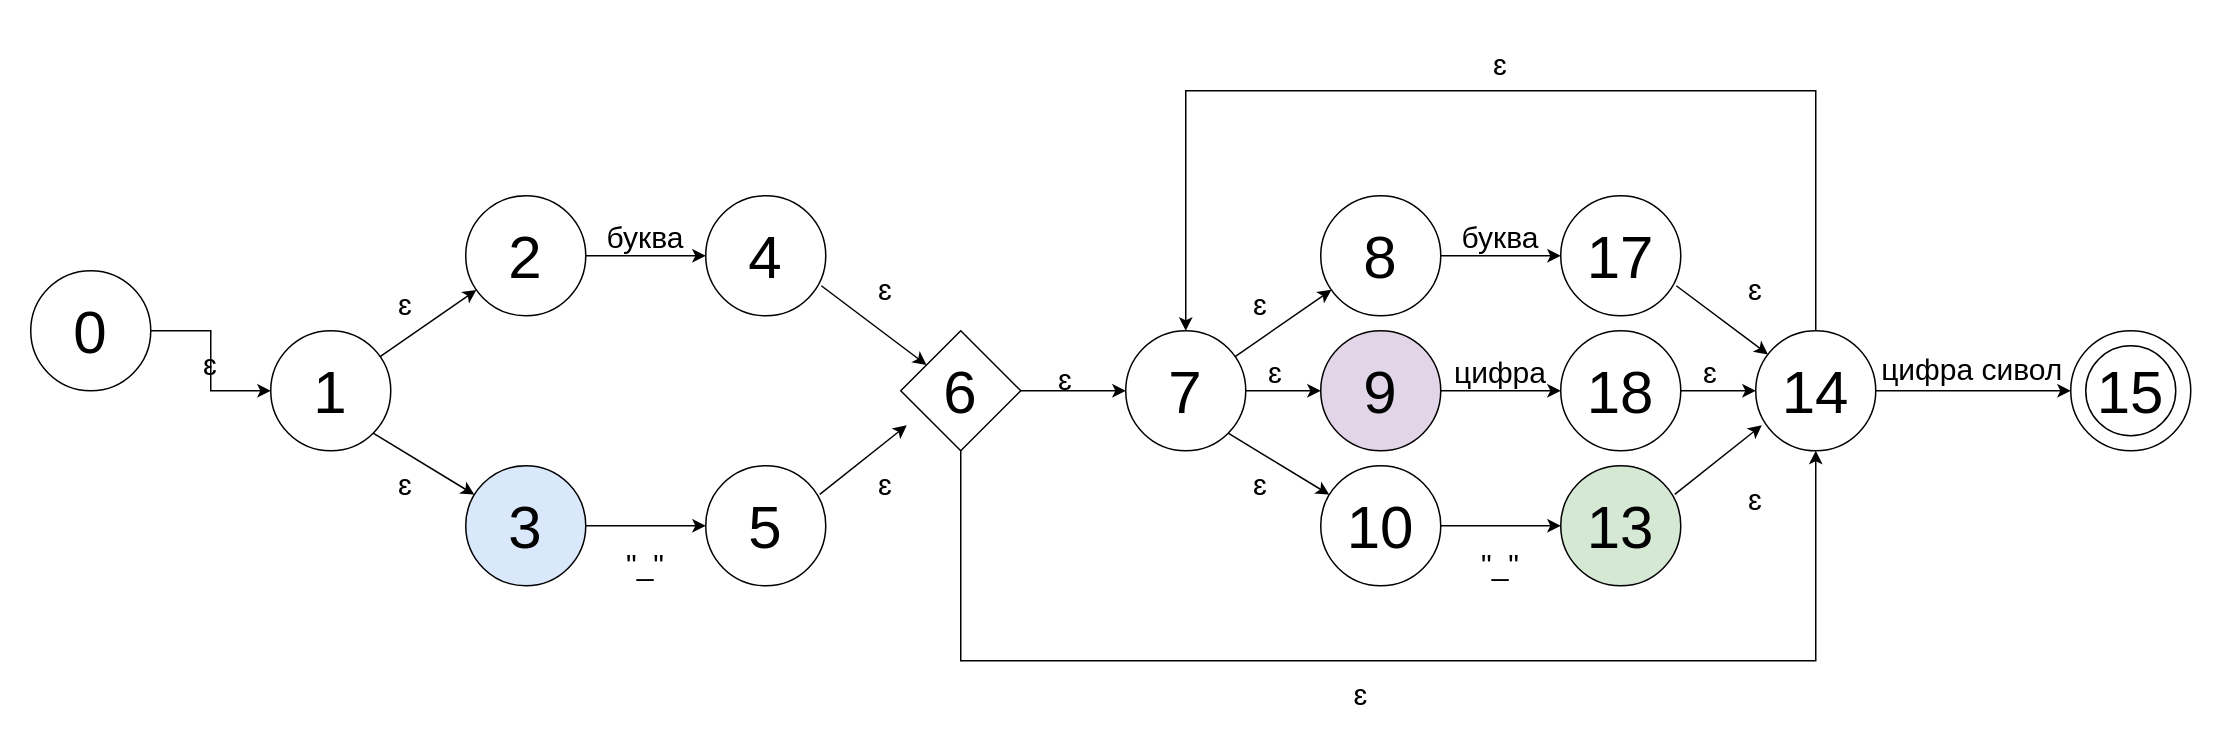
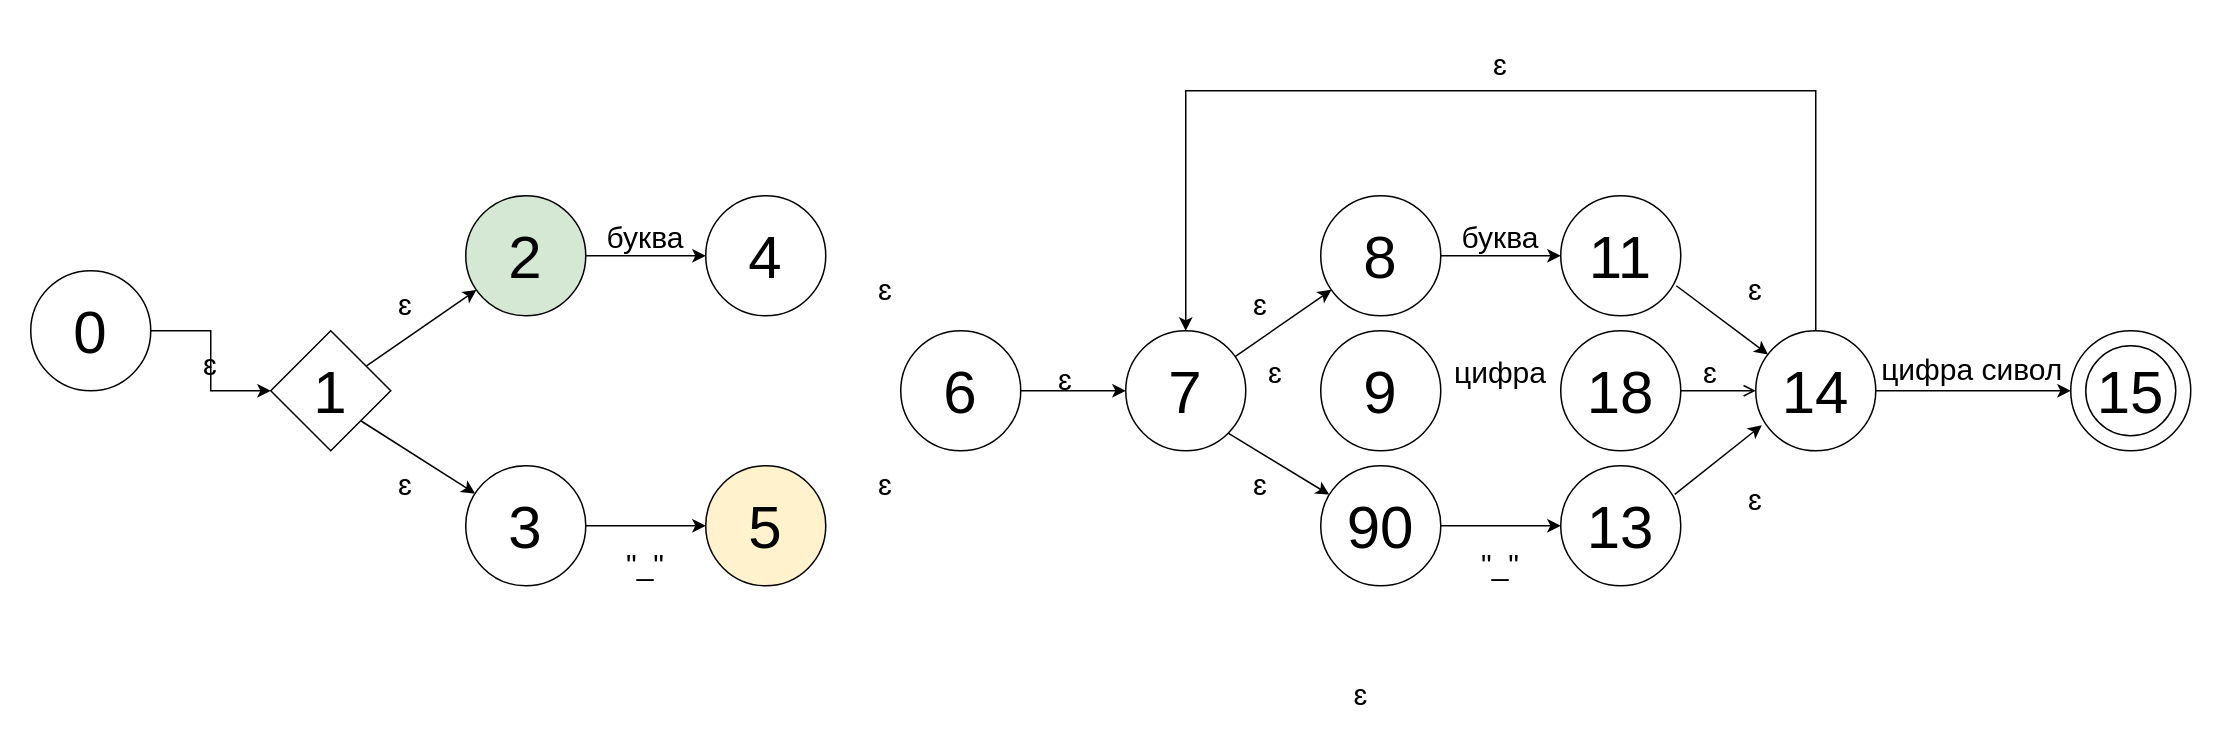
  <mxCell id="0" />
  <mxCell id="1" parent="0" />
- <mxCell id="2" value="&lt;font style=&quot;font-size: 40px;&quot;&gt;1&lt;/font&gt;" style="ellipse;whiteSpace=wrap;html=1;aspect=fixed;" vertex="1" parent="1"><mxGeometry x="180" y="220" width="80" height="80" as="geometry" /></mxCell>
+ <mxCell id="2" value="&lt;font style=&quot;font-size: 40px;&quot;&gt;1&lt;/font&gt;" style="rhombus;whiteSpace=wrap;html=1;aspect=fixed;" vertex="1" parent="1"><mxGeometry x="180" y="220" width="80" height="80" as="geometry" /></mxCell>
  <mxCell id="3" style="edgeStyle=orthogonalEdgeStyle;rounded=0;orthogonalLoop=1;jettySize=auto;html=1;fontSize=40;" edge="1" parent="1" source="4" target="8"><mxGeometry relative="1" as="geometry" /></mxCell>
- <mxCell id="4" value="&lt;font style=&quot;font-size: 40px;&quot;&gt;3&lt;/font&gt;" style="ellipse;whiteSpace=wrap;html=1;aspect=fixed;fillColor=#dae8fc;" vertex="1" parent="1"><mxGeometry x="310" y="310" width="80" height="80" as="geometry" /></mxCell>
+ <mxCell id="4" value="&lt;font style=&quot;font-size: 40px;&quot;&gt;3&lt;/font&gt;" style="ellipse;whiteSpace=wrap;html=1;aspect=fixed;" vertex="1" parent="1"><mxGeometry x="310" y="310" width="80" height="80" as="geometry" /></mxCell>
  <mxCell id="5" style="edgeStyle=orthogonalEdgeStyle;rounded=0;orthogonalLoop=1;jettySize=auto;html=1;fontSize=40;" edge="1" parent="1" source="6" target="7"><mxGeometry relative="1" as="geometry" /></mxCell>
- <mxCell id="6" value="&lt;font style=&quot;font-size: 40px;&quot;&gt;2&lt;/font&gt;" style="ellipse;whiteSpace=wrap;html=1;aspect=fixed;" vertex="1" parent="1"><mxGeometry x="310" y="130" width="80" height="80" as="geometry" /></mxCell>
+ <mxCell id="6" value="&lt;font style=&quot;font-size: 40px;&quot;&gt;2&lt;/font&gt;" style="ellipse;whiteSpace=wrap;html=1;aspect=fixed;fillColor=#d5e8d4;" vertex="1" parent="1"><mxGeometry x="310" y="130" width="80" height="80" as="geometry" /></mxCell>
  <mxCell id="7" value="&lt;font style=&quot;font-size: 40px;&quot;&gt;4&lt;/font&gt;" style="ellipse;whiteSpace=wrap;html=1;aspect=fixed;" vertex="1" parent="1"><mxGeometry x="470" y="130" width="80" height="80" as="geometry" /></mxCell>
- <mxCell id="8" value="&lt;font style=&quot;font-size: 40px;&quot;&gt;5&lt;/font&gt;" style="ellipse;whiteSpace=wrap;html=1;aspect=fixed;" vertex="1" parent="1"><mxGeometry x="470" y="310" width="80" height="80" as="geometry" /></mxCell>
+ <mxCell id="8" value="&lt;font style=&quot;font-size: 40px;&quot;&gt;5&lt;/font&gt;" style="ellipse;whiteSpace=wrap;html=1;aspect=fixed;fillColor=#fff2cc;" vertex="1" parent="1"><mxGeometry x="470" y="310" width="80" height="80" as="geometry" /></mxCell>
  <mxCell id="9" value="" style="endArrow=classic;html=1;rounded=0;fontSize=40;" edge="1" parent="1" source="2" target="6"><mxGeometry width="50" height="50" relative="1" as="geometry"><mxPoint x="250" y="240" as="sourcePoint" /><mxPoint x="300" y="190" as="targetPoint" /></mxGeometry></mxCell>
  <mxCell id="10" value="" style="endArrow=classic;html=1;rounded=0;fontSize=40;exitX=1;exitY=1;exitDx=0;exitDy=0;" edge="1" parent="1" source="2" target="4"><mxGeometry width="50" height="50" relative="1" as="geometry"><mxPoint x="262.912" y="247.267" as="sourcePoint" /><mxPoint x="327.112" y="202.768" as="targetPoint" /></mxGeometry></mxCell>
  <mxCell id="11" value="&lt;font style=&quot;font-size: 20px;&quot;&gt;буква&lt;/font&gt;" style="text;html=1;strokeColor=none;fillColor=none;align=center;verticalAlign=middle;whiteSpace=wrap;rounded=0;fontSize=40;" vertex="1" parent="1"><mxGeometry x="360" y="140" width="140" height="20" as="geometry" /></mxCell>
  <mxCell id="12" value="&quot;_&quot;" style="text;html=1;strokeColor=none;fillColor=none;align=center;verticalAlign=middle;whiteSpace=wrap;rounded=0;fontSize=20;" vertex="1" parent="1"><mxGeometry x="370" y="360" width="120" height="30" as="geometry" /></mxCell>
  <mxCell id="13" style="edgeStyle=orthogonalEdgeStyle;rounded=0;orthogonalLoop=1;jettySize=auto;html=1;fontSize=40;" edge="1" parent="1" source="14" target="2"><mxGeometry relative="1" as="geometry" /></mxCell>
  <mxCell id="14" value="&lt;font style=&quot;font-size: 40px;&quot;&gt;0&lt;/font&gt;" style="ellipse;whiteSpace=wrap;html=1;aspect=fixed;" vertex="1" parent="1"><mxGeometry x="20" y="180" width="80" height="80" as="geometry" /></mxCell>
  <mxCell id="15" value="&lt;font style=&quot;font-size: 20px;&quot;&gt;ɛ&lt;/font&gt;" style="text;html=1;strokeColor=none;fillColor=none;align=center;verticalAlign=middle;whiteSpace=wrap;rounded=0;fontSize=40;" vertex="1" parent="1"><mxGeometry x="240" y="180" width="60" height="30" as="geometry" /></mxCell>
  <mxCell id="16" value="&lt;font style=&quot;font-size: 20px;&quot;&gt;ɛ&lt;/font&gt;" style="text;html=1;strokeColor=none;fillColor=none;align=center;verticalAlign=middle;whiteSpace=wrap;rounded=0;fontSize=40;" vertex="1" parent="1"><mxGeometry x="240" y="300" width="60" height="30" as="geometry" /></mxCell>
  <mxCell id="17" value="&lt;font style=&quot;font-size: 20px;&quot;&gt;ɛ&lt;/font&gt;" style="text;html=1;strokeColor=none;fillColor=none;align=center;verticalAlign=middle;whiteSpace=wrap;rounded=0;fontSize=40;" vertex="1" parent="1"><mxGeometry x="110" y="220" width="60" height="30" as="geometry" /></mxCell>
  <mxCell id="18" style="edgeStyle=orthogonalEdgeStyle;rounded=0;orthogonalLoop=1;jettySize=auto;html=1;fontSize=20;" edge="1" parent="1" source="20"><mxGeometry relative="1" as="geometry"><mxPoint x="750" y="260" as="targetPoint" /></mxGeometry></mxCell>
- <mxCell id="19" style="edgeStyle=orthogonalEdgeStyle;rounded=0;orthogonalLoop=1;jettySize=auto;html=1;entryX=0.5;entryY=1;entryDx=0;entryDy=0;fontSize=40;" edge="1" parent="1" source="20" target="39"><mxGeometry relative="1" as="geometry"><Array as="points"><mxPoint x="640" y="440" /><mxPoint x="1210" y="440" /></Array></mxGeometry></mxCell>
- <mxCell id="20" value="&lt;font style=&quot;font-size: 40px;&quot;&gt;6&lt;/font&gt;" style="rhombus;whiteSpace=wrap;html=1;aspect=fixed;" vertex="1" parent="1"><mxGeometry x="600" y="220" width="80" height="80" as="geometry" /></mxCell>
- <mxCell id="21" value="" style="endArrow=classic;html=1;rounded=0;fontSize=40;exitX=0.963;exitY=0.75;exitDx=0;exitDy=0;exitPerimeter=0;" edge="1" parent="1" source="7" target="20"><mxGeometry width="50" height="50" relative="1" as="geometry"><mxPoint x="262.912" y="247.267" as="sourcePoint" /><mxPoint x="327.112" y="202.768" as="targetPoint" /></mxGeometry></mxCell>
- <mxCell id="22" value="" style="endArrow=classic;html=1;rounded=0;fontSize=40;exitX=0.95;exitY=0.238;exitDx=0;exitDy=0;exitPerimeter=0;entryX=0.05;entryY=0.788;entryDx=0;entryDy=0;entryPerimeter=0;" edge="1" parent="1" source="8" target="20"><mxGeometry width="50" height="50" relative="1" as="geometry"><mxPoint x="557.04" y="200" as="sourcePoint" /><mxPoint x="618.167" y="245.779" as="targetPoint" /></mxGeometry></mxCell>
- <mxCell id="23" style="edgeStyle=orthogonalEdgeStyle;rounded=0;orthogonalLoop=1;jettySize=auto;html=1;fontSize=20;" edge="1" parent="1" source="24" target="48"><mxGeometry relative="1" as="geometry" /></mxCell>
+ <mxCell id="20" value="&lt;font style=&quot;font-size: 40px;&quot;&gt;6&lt;/font&gt;" style="ellipse;whiteSpace=wrap;html=1;aspect=fixed;" vertex="1" parent="1"><mxGeometry x="600" y="220" width="80" height="80" as="geometry" /></mxCell>
  <mxCell id="24" value="&lt;font style=&quot;font-size: 40px;&quot;&gt;7&lt;/font&gt;" style="ellipse;whiteSpace=wrap;html=1;aspect=fixed;" vertex="1" parent="1"><mxGeometry x="750" y="220" width="80" height="80" as="geometry" /></mxCell>
  <mxCell id="25" style="edgeStyle=orthogonalEdgeStyle;rounded=0;orthogonalLoop=1;jettySize=auto;html=1;fontSize=40;" edge="1" parent="1" source="26" target="30"><mxGeometry relative="1" as="geometry" /></mxCell>
- <mxCell id="26" value="&lt;font style=&quot;font-size: 40px;&quot;&gt;10&lt;/font&gt;" style="ellipse;whiteSpace=wrap;html=1;aspect=fixed;" vertex="1" parent="1"><mxGeometry x="880" y="310" width="80" height="80" as="geometry" /></mxCell>
+ <mxCell id="26" value="&lt;font style=&quot;font-size: 40px;&quot;&gt;90&lt;/font&gt;" style="ellipse;whiteSpace=wrap;html=1;aspect=fixed;" vertex="1" parent="1"><mxGeometry x="880" y="310" width="80" height="80" as="geometry" /></mxCell>
  <mxCell id="27" style="edgeStyle=orthogonalEdgeStyle;rounded=0;orthogonalLoop=1;jettySize=auto;html=1;fontSize=40;" edge="1" parent="1" source="28" target="29"><mxGeometry relative="1" as="geometry" /></mxCell>
  <mxCell id="28" value="&lt;font style=&quot;font-size: 40px;&quot;&gt;8&lt;/font&gt;" style="ellipse;whiteSpace=wrap;html=1;aspect=fixed;" vertex="1" parent="1"><mxGeometry x="880" y="130" width="80" height="80" as="geometry" /></mxCell>
- <mxCell id="29" value="&lt;font style=&quot;font-size: 40px;&quot;&gt;17&lt;/font&gt;" style="ellipse;whiteSpace=wrap;html=1;aspect=fixed;" vertex="1" parent="1"><mxGeometry x="1040" y="130" width="80" height="80" as="geometry" /></mxCell>
- <mxCell id="30" value="&lt;font style=&quot;font-size: 40px;&quot;&gt;13&lt;/font&gt;" style="ellipse;whiteSpace=wrap;html=1;aspect=fixed;fillColor=#d5e8d4;" vertex="1" parent="1"><mxGeometry x="1040" y="310" width="80" height="80" as="geometry" /></mxCell>
+ <mxCell id="29" value="&lt;font style=&quot;font-size: 40px;&quot;&gt;11&lt;/font&gt;" style="ellipse;whiteSpace=wrap;html=1;aspect=fixed;" vertex="1" parent="1"><mxGeometry x="1040" y="130" width="80" height="80" as="geometry" /></mxCell>
+ <mxCell id="30" value="&lt;font style=&quot;font-size: 40px;&quot;&gt;13&lt;/font&gt;" style="ellipse;whiteSpace=wrap;html=1;aspect=fixed;" vertex="1" parent="1"><mxGeometry x="1040" y="310" width="80" height="80" as="geometry" /></mxCell>
  <mxCell id="31" value="" style="endArrow=classic;html=1;rounded=0;fontSize=40;" edge="1" parent="1" target="28"><mxGeometry width="50" height="50" relative="1" as="geometry"><mxPoint x="822.912" y="237.267" as="sourcePoint" /><mxPoint x="870" y="190" as="targetPoint" /></mxGeometry></mxCell>
  <mxCell id="32" value="" style="endArrow=classic;html=1;rounded=0;fontSize=40;exitX=1;exitY=1;exitDx=0;exitDy=0;" edge="1" parent="1" target="26"><mxGeometry width="50" height="50" relative="1" as="geometry"><mxPoint x="818.284" y="288.284" as="sourcePoint" /><mxPoint x="897.112" y="202.768" as="targetPoint" /></mxGeometry></mxCell>
  <mxCell id="33" value="&lt;font style=&quot;font-size: 20px;&quot;&gt;буква&lt;/font&gt;" style="text;html=1;strokeColor=none;fillColor=none;align=center;verticalAlign=middle;whiteSpace=wrap;rounded=0;fontSize=40;" vertex="1" parent="1"><mxGeometry x="930" y="140" width="140" height="20" as="geometry" /></mxCell>
  <mxCell id="34" value="&quot;_&quot;" style="text;html=1;strokeColor=none;fillColor=none;align=center;verticalAlign=middle;whiteSpace=wrap;rounded=0;fontSize=20;" vertex="1" parent="1"><mxGeometry x="940" y="360" width="120" height="30" as="geometry" /></mxCell>
  <mxCell id="35" value="&lt;font style=&quot;font-size: 20px;&quot;&gt;ɛ&lt;/font&gt;" style="text;html=1;strokeColor=none;fillColor=none;align=center;verticalAlign=middle;whiteSpace=wrap;rounded=0;fontSize=40;" vertex="1" parent="1"><mxGeometry x="810" y="180" width="60" height="30" as="geometry" /></mxCell>
  <mxCell id="36" value="&lt;font style=&quot;font-size: 20px;&quot;&gt;ɛ&lt;/font&gt;" style="text;html=1;strokeColor=none;fillColor=none;align=center;verticalAlign=middle;whiteSpace=wrap;rounded=0;fontSize=40;" vertex="1" parent="1"><mxGeometry x="810" y="300" width="60" height="30" as="geometry" /></mxCell>
  <mxCell id="37" style="edgeStyle=orthogonalEdgeStyle;rounded=0;orthogonalLoop=1;jettySize=auto;html=1;fontSize=40;entryX=0;entryY=0.5;entryDx=0;entryDy=0;" edge="1" parent="1" source="39" target="54"><mxGeometry relative="1" as="geometry"><mxPoint x="1330" y="260" as="targetPoint" /></mxGeometry></mxCell>
  <mxCell id="38" style="edgeStyle=orthogonalEdgeStyle;rounded=0;orthogonalLoop=1;jettySize=auto;html=1;fontSize=40;" edge="1" parent="1" source="39" target="24"><mxGeometry relative="1" as="geometry"><Array as="points"><mxPoint x="1210" y="60" /><mxPoint x="790" y="60" /></Array></mxGeometry></mxCell>
  <mxCell id="39" value="&lt;font style=&quot;font-size: 40px;&quot;&gt;14&lt;/font&gt;" style="ellipse;whiteSpace=wrap;html=1;aspect=fixed;" vertex="1" parent="1"><mxGeometry x="1170" y="220" width="80" height="80" as="geometry" /></mxCell>
  <mxCell id="40" value="" style="endArrow=classic;html=1;rounded=0;fontSize=40;exitX=0.963;exitY=0.75;exitDx=0;exitDy=0;exitPerimeter=0;" edge="1" parent="1" source="29" target="39"><mxGeometry width="50" height="50" relative="1" as="geometry"><mxPoint x="832.912" y="247.267" as="sourcePoint" /><mxPoint x="897.112" y="202.768" as="targetPoint" /></mxGeometry></mxCell>
  <mxCell id="41" value="" style="endArrow=classic;html=1;rounded=0;fontSize=40;exitX=0.95;exitY=0.238;exitDx=0;exitDy=0;exitPerimeter=0;entryX=0.05;entryY=0.788;entryDx=0;entryDy=0;entryPerimeter=0;" edge="1" parent="1" source="30" target="39"><mxGeometry width="50" height="50" relative="1" as="geometry"><mxPoint x="1127.04" y="200" as="sourcePoint" /><mxPoint x="1188.167" y="245.779" as="targetPoint" /></mxGeometry></mxCell>
  <mxCell id="42" value="&lt;font style=&quot;font-size: 20px;&quot;&gt;ɛ&lt;/font&gt;" style="text;html=1;strokeColor=none;fillColor=none;align=center;verticalAlign=middle;whiteSpace=wrap;rounded=0;fontSize=40;" vertex="1" parent="1"><mxGeometry x="560" y="170" width="60" height="30" as="geometry" /></mxCell>
  <mxCell id="43" value="&lt;font style=&quot;font-size: 20px;&quot;&gt;ɛ&lt;/font&gt;" style="text;html=1;strokeColor=none;fillColor=none;align=center;verticalAlign=middle;whiteSpace=wrap;rounded=0;fontSize=40;" vertex="1" parent="1"><mxGeometry x="680" y="230" width="60" height="30" as="geometry" /></mxCell>
  <mxCell id="44" value="&lt;font style=&quot;font-size: 20px;&quot;&gt;ɛ&lt;/font&gt;" style="text;html=1;strokeColor=none;fillColor=none;align=center;verticalAlign=middle;whiteSpace=wrap;rounded=0;fontSize=40;" vertex="1" parent="1"><mxGeometry x="560" y="300" width="60" height="30" as="geometry" /></mxCell>
  <mxCell id="45" value="&lt;font style=&quot;font-size: 20px;&quot;&gt;ɛ&lt;/font&gt;" style="text;html=1;strokeColor=none;fillColor=none;align=center;verticalAlign=middle;whiteSpace=wrap;rounded=0;fontSize=40;" vertex="1" parent="1"><mxGeometry x="1140" y="170" width="60" height="30" as="geometry" /></mxCell>
  <mxCell id="46" value="&lt;font style=&quot;font-size: 20px;&quot;&gt;ɛ&lt;/font&gt;" style="text;html=1;strokeColor=none;fillColor=none;align=center;verticalAlign=middle;whiteSpace=wrap;rounded=0;fontSize=40;" vertex="1" parent="1"><mxGeometry x="1140" y="310" width="60" height="30" as="geometry" /></mxCell>
- <mxCell id="47" style="edgeStyle=orthogonalEdgeStyle;rounded=0;orthogonalLoop=1;jettySize=auto;html=1;fontSize=20;" edge="1" parent="1" source="48" target="50"><mxGeometry relative="1" as="geometry" /></mxCell>
- <mxCell id="48" value="&lt;font style=&quot;font-size: 40px;&quot;&gt;9&lt;/font&gt;" style="ellipse;whiteSpace=wrap;html=1;aspect=fixed;fillColor=#e1d5e7;" vertex="1" parent="1"><mxGeometry x="880" y="220" width="80" height="80" as="geometry" /></mxCell>
- <mxCell id="49" style="edgeStyle=orthogonalEdgeStyle;rounded=0;orthogonalLoop=1;jettySize=auto;html=1;fontSize=20;" edge="1" parent="1" source="50" target="39"><mxGeometry relative="1" as="geometry" /></mxCell>
+ <mxCell id="48" value="&lt;font style=&quot;font-size: 40px;&quot;&gt;9&lt;/font&gt;" style="ellipse;whiteSpace=wrap;html=1;aspect=fixed;" vertex="1" parent="1"><mxGeometry x="880" y="220" width="80" height="80" as="geometry" /></mxCell>
+ <mxCell id="49" style="edgeStyle=orthogonalEdgeStyle;rounded=0;orthogonalLoop=1;jettySize=auto;html=1;fontSize=20;endArrow=open;" edge="1" parent="1" source="50" target="39"><mxGeometry relative="1" as="geometry" /></mxCell>
  <mxCell id="50" value="&lt;font style=&quot;font-size: 40px;&quot;&gt;18&lt;/font&gt;" style="ellipse;whiteSpace=wrap;html=1;aspect=fixed;" vertex="1" parent="1"><mxGeometry x="1040" y="220" width="80" height="80" as="geometry" /></mxCell>
  <mxCell id="51" value="&lt;font style=&quot;font-size: 20px;&quot;&gt;ɛ&lt;/font&gt;" style="text;html=1;strokeColor=none;fillColor=none;align=center;verticalAlign=middle;whiteSpace=wrap;rounded=0;fontSize=40;" vertex="1" parent="1"><mxGeometry x="1110" y="225" width="60" height="30" as="geometry" /></mxCell>
  <mxCell id="52" value="&lt;font style=&quot;font-size: 20px;&quot;&gt;ɛ&lt;/font&gt;" style="text;html=1;strokeColor=none;fillColor=none;align=center;verticalAlign=middle;whiteSpace=wrap;rounded=0;fontSize=40;" vertex="1" parent="1"><mxGeometry x="820" y="225" width="60" height="30" as="geometry" /></mxCell>
  <mxCell id="53" value="&lt;font style=&quot;font-size: 20px;&quot;&gt;цифра&lt;/font&gt;" style="text;html=1;strokeColor=none;fillColor=none;align=center;verticalAlign=middle;whiteSpace=wrap;rounded=0;fontSize=40;" vertex="1" parent="1"><mxGeometry x="930" y="230" width="140" height="20" as="geometry" /></mxCell>
  <mxCell id="54" value="" style="ellipse;whiteSpace=wrap;html=1;aspect=fixed;" vertex="1" parent="1"><mxGeometry x="1380" y="220" width="80" height="80" as="geometry" /></mxCell>
  <mxCell id="55" value="&lt;font style=&quot;font-size: 40px;&quot;&gt;15&lt;/font&gt;" style="ellipse;whiteSpace=wrap;html=1;aspect=fixed;" vertex="1" parent="1"><mxGeometry x="1390" y="230" width="60" height="60" as="geometry" /></mxCell>
  <mxCell id="56" value="&lt;font style=&quot;font-size: 20px;&quot;&gt;ɛ&lt;/font&gt;" style="text;html=1;strokeColor=none;fillColor=none;align=center;verticalAlign=middle;whiteSpace=wrap;rounded=0;fontSize=40;" vertex="1" parent="1"><mxGeometry x="877" y="440" width="60" height="30" as="geometry" /></mxCell>
  <mxCell id="57" value="&lt;font style=&quot;font-size: 20px;&quot;&gt;ɛ&lt;/font&gt;" style="text;html=1;strokeColor=none;fillColor=none;align=center;verticalAlign=middle;whiteSpace=wrap;rounded=0;fontSize=40;" vertex="1" parent="1"><mxGeometry x="970" y="20" width="60" height="30" as="geometry" /></mxCell>
  <mxCell id="58" value="&lt;font style=&quot;font-size: 20px;&quot;&gt;цифра сивол&lt;/font&gt;" style="text;html=1;strokeColor=none;fillColor=none;align=center;verticalAlign=middle;whiteSpace=wrap;rounded=0;fontSize=40;" vertex="1" parent="1"><mxGeometry x="1220" y="225" width="189" height="25" as="geometry" /></mxCell>
